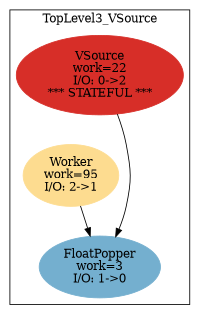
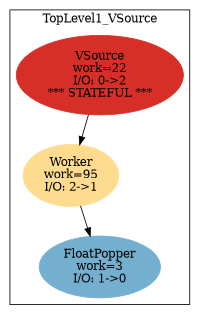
  digraph {
    node [style=filled]
    n1 [color="0.00555,0.81,0.84" label="VSource\nwork=22\nI/O: 0->2\n*** STATEFUL ***"]
    n2 [color="0.11666,0.43,0.99" label="Worker\nwork=95\nI/O: 2->1"]
    n3 [color="0.55833,0.44,0.81" label="FloatPopper\nwork=3\nI/O: 1->0"]
    subgraph cluster_1 {
      color=black
-     label=TopLevel3_VSource
+     label=TopLevel1_VSource
      n1
      n2
      n3
    }
-   n1 -> n3
+   n1 -> n2
    n2 -> n3
  }
